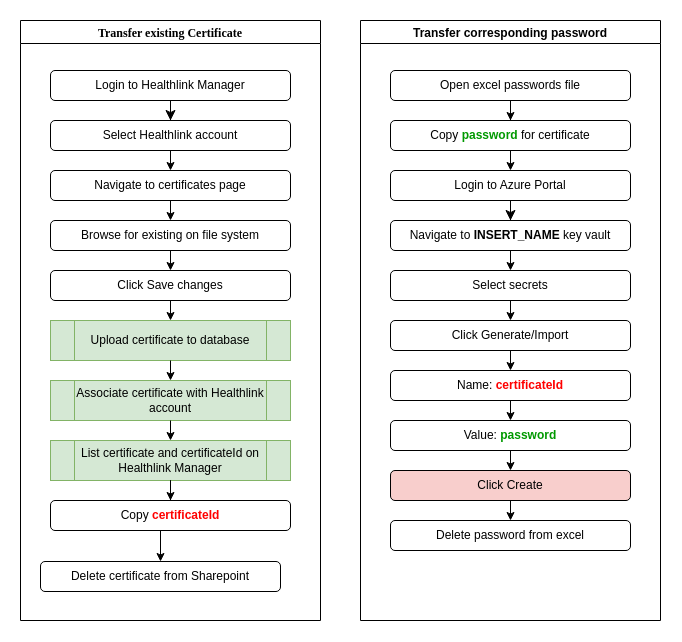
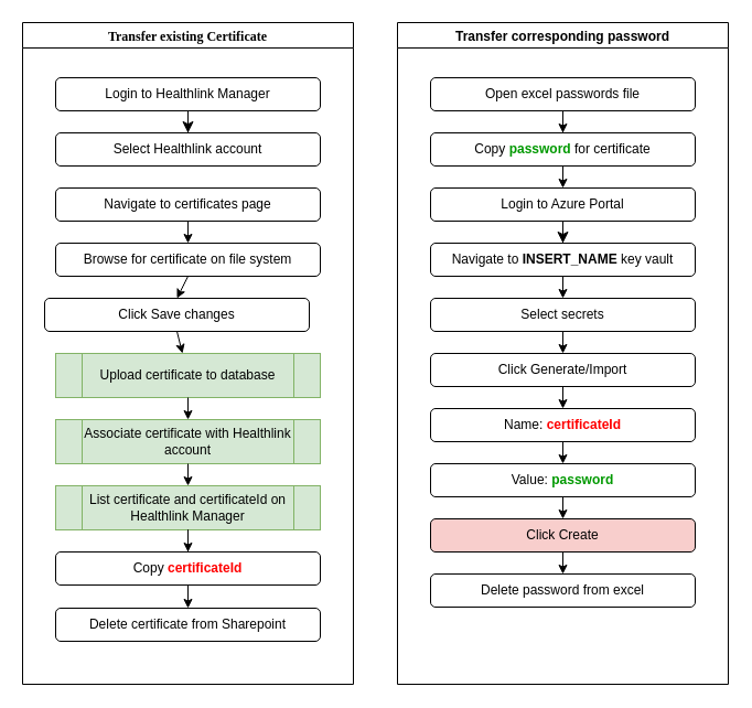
  <mxCell id="0" />
  <mxCell id="1" parent="0" />
  <mxCell id="2" value="Transfer existing Certificate" style="swimlane;fontSize=12;fontFamily=Tahoma;startSize=23;" vertex="1" parent="1"><mxGeometry x="20" y="20" width="300" height="600" as="geometry" /></mxCell>
  <mxCell id="3" value="Select Healthlink account" style="rounded=1;whiteSpace=wrap;html=1;fontSize=12;glass=0;strokeWidth=1;shadow=0;fontFamily=Helvetica;" parent="2" vertex="1"><mxGeometry x="30" y="100" width="240" height="30" as="geometry" /></mxCell>
  <mxCell id="4" value="Login to Healthlink Manager" style="rounded=1;whiteSpace=wrap;html=1;fontSize=12;glass=0;strokeWidth=1;shadow=0;fontFamily=Helvetica;" parent="2" vertex="1"><mxGeometry x="30" y="50" width="240" height="30" as="geometry" /></mxCell>
  <mxCell id="5" value="Navigate to certificates page" style="rounded=1;whiteSpace=wrap;html=1;fontSize=12;glass=0;strokeWidth=1;shadow=0;fontFamily=Helvetica;" parent="2" vertex="1"><mxGeometry x="30" y="150" width="240" height="30" as="geometry" /></mxCell>
- <mxCell id="6" style="edgeStyle=none;rounded=0;orthogonalLoop=1;jettySize=auto;html=1;exitX=0.5;exitY=1;exitDx=0;exitDy=0;entryX=0.5;entryY=0;entryDx=0;entryDy=0;fontSize=30;" edge="1" parent="2" source="3" target="5"><mxGeometry relative="1" as="geometry" /></mxCell>
- <mxCell id="7" value="Browse for existing on file system" style="rounded=1;whiteSpace=wrap;html=1;fontSize=12;glass=0;strokeWidth=1;shadow=0;fontFamily=Helvetica;" parent="2" vertex="1"><mxGeometry x="30" y="200" width="240" height="30" as="geometry" /></mxCell>
+ <mxCell id="7" value="Browse for certificate on file system" style="rounded=1;whiteSpace=wrap;html=1;fontSize=12;glass=0;strokeWidth=1;shadow=0;fontFamily=Helvetica;" parent="2" vertex="1"><mxGeometry x="30" y="200" width="240" height="30" as="geometry" /></mxCell>
  <mxCell id="8" value="" style="edgeStyle=none;rounded=0;orthogonalLoop=1;jettySize=auto;html=1;fontSize=30;" edge="1" parent="2" source="5" target="7"><mxGeometry relative="1" as="geometry" /></mxCell>
- <mxCell id="9" value="Click Save changes" style="rounded=1;whiteSpace=wrap;html=1;fontSize=12;glass=0;strokeWidth=1;shadow=0;fontFamily=Helvetica;" vertex="1" parent="2"><mxGeometry x="30" y="250" width="240" height="30" as="geometry" /></mxCell>
+ <mxCell id="9" value="Click Save changes" style="rounded=1;whiteSpace=wrap;html=1;fontSize=12;glass=0;strokeWidth=1;shadow=0;fontFamily=Helvetica;" vertex="1" parent="2"><mxGeometry x="20" y="250" width="240" height="30" as="geometry" /></mxCell>
  <mxCell id="10" style="edgeStyle=none;rounded=0;orthogonalLoop=1;jettySize=auto;html=1;exitX=0.5;exitY=1;exitDx=0;exitDy=0;entryX=0.5;entryY=0;entryDx=0;entryDy=0;fontSize=30;" edge="1" parent="2" source="7" target="9"><mxGeometry relative="1" as="geometry" /></mxCell>
  <mxCell id="11" value="" style="rounded=0;html=1;jettySize=auto;orthogonalLoop=1;fontSize=11;endArrow=classic;endFill=1;endSize=8;strokeWidth=1;shadow=0;labelBackgroundColor=none;edgeStyle=orthogonalEdgeStyle;" parent="2" source="4" target="3" edge="1"><mxGeometry relative="1" as="geometry"><mxPoint x="110" y="150" as="targetPoint" /></mxGeometry></mxCell>
  <mxCell id="12" value="Upload certificate to database" style="shape=process;whiteSpace=wrap;html=1;backgroundOutline=1;fontSize=12;fillColor=#d5e8d4;strokeColor=#82b366;fontFamily=Helvetica;" vertex="1" parent="2"><mxGeometry x="30" y="300" width="240" height="40" as="geometry" /></mxCell>
  <mxCell id="13" style="edgeStyle=none;rounded=0;orthogonalLoop=1;jettySize=auto;html=1;exitX=0.5;exitY=1;exitDx=0;exitDy=0;fontSize=12;" edge="1" parent="2" source="9" target="12"><mxGeometry relative="1" as="geometry" /></mxCell>
  <mxCell id="14" value="Associate certificate with Healthlink account" style="shape=process;whiteSpace=wrap;html=1;backgroundOutline=1;fontSize=12;fillColor=#d5e8d4;strokeColor=#82b366;fontFamily=Helvetica;" vertex="1" parent="2"><mxGeometry x="30" y="360" width="240" height="40" as="geometry" /></mxCell>
  <mxCell id="15" value="" style="edgeStyle=none;rounded=0;orthogonalLoop=1;jettySize=auto;html=1;fontSize=12;" edge="1" parent="2" source="12" target="14"><mxGeometry relative="1" as="geometry" /></mxCell>
  <mxCell id="16" value="List certificate and certificateId on Healthlink Manager" style="shape=process;whiteSpace=wrap;html=1;backgroundOutline=1;fontSize=12;fillColor=#d5e8d4;strokeColor=#82b366;fontFamily=Helvetica;" vertex="1" parent="2"><mxGeometry x="30" y="420" width="240" height="40" as="geometry" /></mxCell>
  <mxCell id="17" value="" style="edgeStyle=none;rounded=0;orthogonalLoop=1;jettySize=auto;html=1;fontSize=12;" edge="1" parent="2" source="14" target="16"><mxGeometry relative="1" as="geometry" /></mxCell>
  <mxCell id="18" style="edgeStyle=orthogonalEdgeStyle;rounded=0;orthogonalLoop=1;jettySize=auto;html=1;exitX=0.5;exitY=1;exitDx=0;exitDy=0;entryX=0.5;entryY=0;entryDx=0;entryDy=0;fontFamily=Helvetica;fontSize=12;fontColor=#009900;endArrow=classic;endFill=1;" edge="1" parent="2" source="19" target="21"><mxGeometry relative="1" as="geometry" /></mxCell>
  <mxCell id="19" value="Copy &lt;font color=&quot;#FF0000&quot;&gt;&lt;b&gt;certificateId&lt;/b&gt;&lt;/font&gt;" style="whiteSpace=wrap;html=1;fontFamily=Helvetica;rounded=1;" vertex="1" parent="2"><mxGeometry x="30" y="480" width="240" height="30" as="geometry" /></mxCell>
  <mxCell id="20" value="" style="edgeStyle=orthogonalEdgeStyle;rounded=0;orthogonalLoop=1;jettySize=auto;html=1;fontSize=12;endArrow=classic;endFill=1;" edge="1" parent="2" source="16" target="19"><mxGeometry relative="1" as="geometry" /></mxCell>
- <mxCell id="21" value="Delete certificate from Sharepoint" style="rounded=1;whiteSpace=wrap;html=1;fontSize=12;glass=0;strokeWidth=1;shadow=0;fontFamily=Helvetica;" vertex="1" parent="2"><mxGeometry x="20" y="541" width="240" height="30" as="geometry" /></mxCell>
+ <mxCell id="21" value="Delete certificate from Sharepoint" style="rounded=1;whiteSpace=wrap;html=1;fontSize=12;glass=0;strokeWidth=1;shadow=0;fontFamily=Helvetica;" vertex="1" parent="2"><mxGeometry x="30" y="531" width="240" height="30" as="geometry" /></mxCell>
  <mxCell id="22" value="Transfer corresponding password" style="swimlane;fontSize=12;" vertex="1" parent="1"><mxGeometry x="360" y="20" width="300" height="600" as="geometry" /></mxCell>
  <mxCell id="23" value="Navigate to &lt;b&gt;INSERT_NAME &lt;/b&gt;key vault&lt;b&gt;&lt;br&gt;&lt;/b&gt;" style="rounded=1;whiteSpace=wrap;html=1;fontSize=12;glass=0;strokeWidth=1;shadow=0;fontFamily=Helvetica;" vertex="1" parent="22"><mxGeometry x="30" y="200" width="240" height="30" as="geometry" /></mxCell>
  <mxCell id="24" value="Login to Azure Portal" style="rounded=1;whiteSpace=wrap;html=1;fontSize=12;glass=0;strokeWidth=1;shadow=0;fontFamily=Helvetica;" vertex="1" parent="22"><mxGeometry x="30" y="150" width="240" height="30" as="geometry" /></mxCell>
  <mxCell id="25" value="Select secrets" style="rounded=1;whiteSpace=wrap;html=1;fontSize=12;glass=0;strokeWidth=1;shadow=0;fontFamily=Helvetica;" vertex="1" parent="22"><mxGeometry x="30" y="250" width="240" height="30" as="geometry" /></mxCell>
  <mxCell id="26" style="edgeStyle=none;rounded=0;orthogonalLoop=1;jettySize=auto;html=1;exitX=0.5;exitY=1;exitDx=0;exitDy=0;entryX=0.5;entryY=0;entryDx=0;entryDy=0;fontSize=30;" edge="1" parent="22" source="23" target="25"><mxGeometry relative="1" as="geometry" /></mxCell>
  <mxCell id="27" value="Click Generate/Import" style="rounded=1;whiteSpace=wrap;html=1;fontSize=12;glass=0;strokeWidth=1;shadow=0;fontFamily=Helvetica;" vertex="1" parent="22"><mxGeometry x="30" y="300" width="240" height="30" as="geometry" /></mxCell>
  <mxCell id="28" value="" style="edgeStyle=none;rounded=0;orthogonalLoop=1;jettySize=auto;html=1;fontSize=30;" edge="1" parent="22" source="25" target="27"><mxGeometry relative="1" as="geometry" /></mxCell>
  <mxCell id="29" value="Name: &lt;b&gt;&lt;font color=&quot;#FF0000&quot;&gt;certificateId&lt;/font&gt;&lt;/b&gt;" style="rounded=1;whiteSpace=wrap;html=1;fontSize=12;glass=0;strokeWidth=1;shadow=0;fontFamily=Helvetica;" vertex="1" parent="22"><mxGeometry x="30" y="350" width="240" height="30" as="geometry" /></mxCell>
  <mxCell id="30" style="edgeStyle=none;rounded=0;orthogonalLoop=1;jettySize=auto;html=1;exitX=0.5;exitY=1;exitDx=0;exitDy=0;entryX=0.5;entryY=0;entryDx=0;entryDy=0;fontSize=30;" edge="1" parent="22" source="27" target="29"><mxGeometry relative="1" as="geometry" /></mxCell>
  <mxCell id="31" value="" style="rounded=0;html=1;jettySize=auto;orthogonalLoop=1;fontSize=11;endArrow=classic;endFill=1;endSize=8;strokeWidth=1;shadow=0;labelBackgroundColor=none;edgeStyle=orthogonalEdgeStyle;" edge="1" parent="22" source="24" target="23"><mxGeometry relative="1" as="geometry"><mxPoint x="110" y="343" as="targetPoint" /></mxGeometry></mxCell>
  <mxCell id="32" style="edgeStyle=none;rounded=0;orthogonalLoop=1;jettySize=auto;html=1;exitX=0.5;exitY=1;exitDx=0;exitDy=0;fontSize=12;entryX=0.5;entryY=0;entryDx=0;entryDy=0;" edge="1" parent="22" source="29" target="34"><mxGeometry relative="1" as="geometry"><mxPoint x="140" y="493.0" as="targetPoint" /></mxGeometry></mxCell>
  <mxCell id="33" style="edgeStyle=orthogonalEdgeStyle;rounded=0;orthogonalLoop=1;jettySize=auto;html=1;exitX=0.5;exitY=1;exitDx=0;exitDy=0;entryX=0.5;entryY=0;entryDx=0;entryDy=0;fontFamily=Lucida Console;fontSize=12;fontColor=#009900;endArrow=classic;endFill=1;" edge="1" parent="22" source="34" target="40"><mxGeometry relative="1" as="geometry" /></mxCell>
  <mxCell id="34" value="Value: &lt;font color=&quot;#009900&quot;&gt;&lt;b&gt;password&lt;/b&gt;&lt;/font&gt;" style="rounded=1;whiteSpace=wrap;html=1;fontSize=12;glass=0;strokeWidth=1;shadow=0;fontFamily=Helvetica;" vertex="1" parent="22"><mxGeometry x="30" y="400" width="240" height="30" as="geometry" /></mxCell>
  <mxCell id="35" style="edgeStyle=orthogonalEdgeStyle;rounded=0;orthogonalLoop=1;jettySize=auto;html=1;exitX=0.5;exitY=1;exitDx=0;exitDy=0;fontFamily=Lucida Console;fontSize=12;endArrow=classic;endFill=1;" edge="1" parent="22" source="36" target="38"><mxGeometry relative="1" as="geometry" /></mxCell>
  <mxCell id="36" value="Open excel passwords file" style="rounded=1;whiteSpace=wrap;html=1;fontSize=12;glass=0;strokeWidth=1;shadow=0;fontFamily=Helvetica;" vertex="1" parent="22"><mxGeometry x="30" y="50" width="240" height="30" as="geometry" /></mxCell>
  <mxCell id="37" style="edgeStyle=orthogonalEdgeStyle;rounded=0;orthogonalLoop=1;jettySize=auto;html=1;exitX=0.5;exitY=1;exitDx=0;exitDy=0;entryX=0.5;entryY=0;entryDx=0;entryDy=0;fontFamily=Lucida Console;fontSize=12;endArrow=classic;endFill=1;" edge="1" parent="22" source="38" target="24"><mxGeometry relative="1" as="geometry" /></mxCell>
  <mxCell id="38" value="Copy &lt;font color=&quot;#009900&quot;&gt;&lt;b&gt;password &lt;/b&gt;&lt;/font&gt;for certificate" style="rounded=1;whiteSpace=wrap;html=1;fontSize=12;glass=0;strokeWidth=1;shadow=0;fontFamily=Helvetica;" vertex="1" parent="22"><mxGeometry x="30" y="100" width="240" height="30" as="geometry" /></mxCell>
  <mxCell id="39" style="edgeStyle=orthogonalEdgeStyle;rounded=0;orthogonalLoop=1;jettySize=auto;html=1;exitX=0.5;exitY=1;exitDx=0;exitDy=0;entryX=0.5;entryY=0;entryDx=0;entryDy=0;fontFamily=Helvetica;fontSize=12;fontColor=#009900;endArrow=classic;endFill=1;" edge="1" parent="22" source="40" target="41"><mxGeometry relative="1" as="geometry" /></mxCell>
  <mxCell id="40" value="Click Create" style="rounded=1;whiteSpace=wrap;html=1;fontSize=12;glass=0;strokeWidth=1;shadow=0;fontFamily=Helvetica;fillColor=#f8cecc;" vertex="1" parent="22"><mxGeometry x="30" y="450" width="240" height="30" as="geometry" /></mxCell>
  <mxCell id="41" value="Delete password from excel" style="rounded=1;whiteSpace=wrap;html=1;fontSize=12;glass=0;strokeWidth=1;shadow=0;fontFamily=Helvetica;" vertex="1" parent="22"><mxGeometry x="30" y="500" width="240" height="30" as="geometry" /></mxCell>
